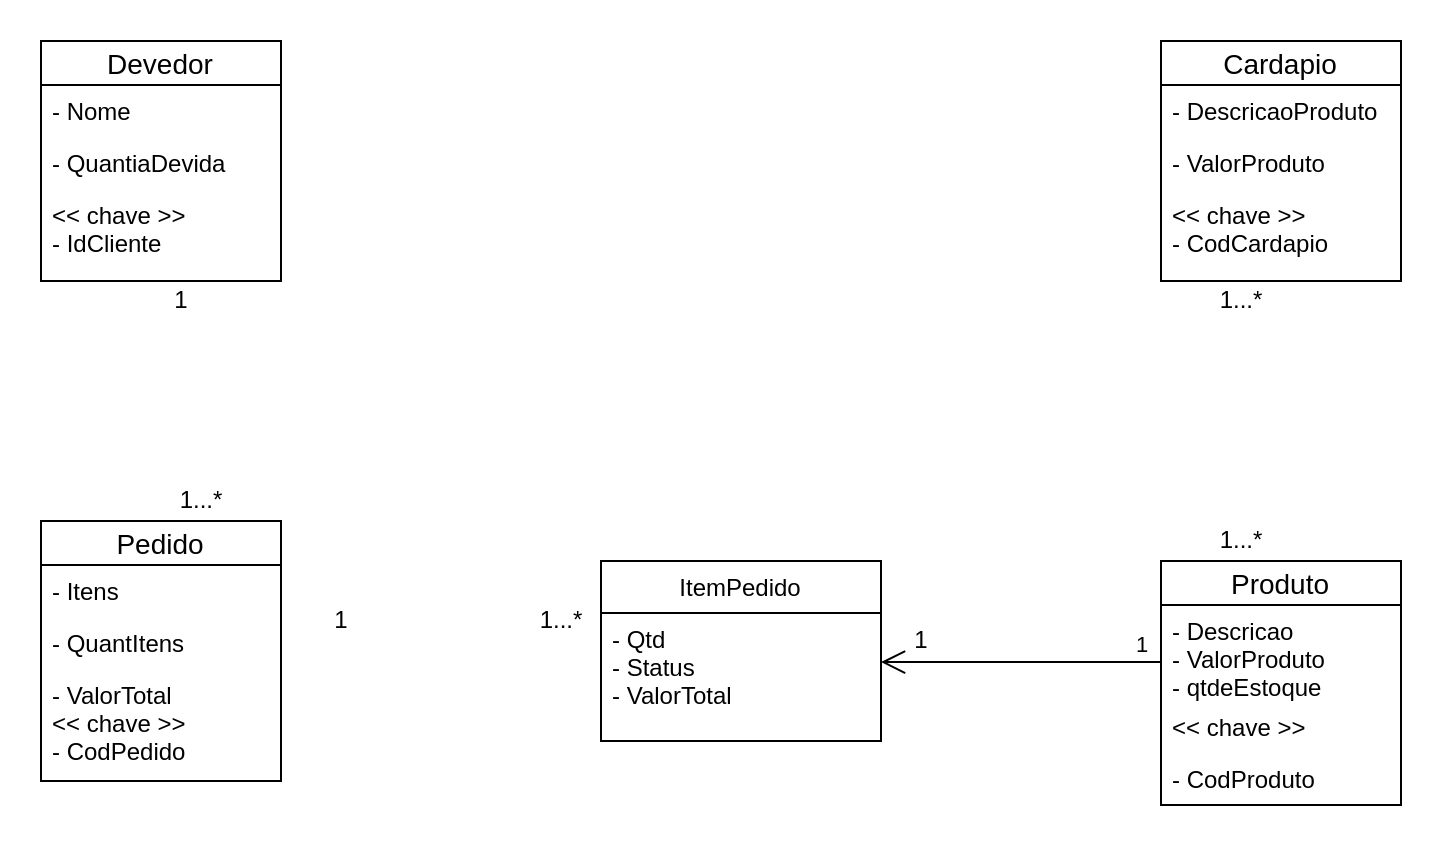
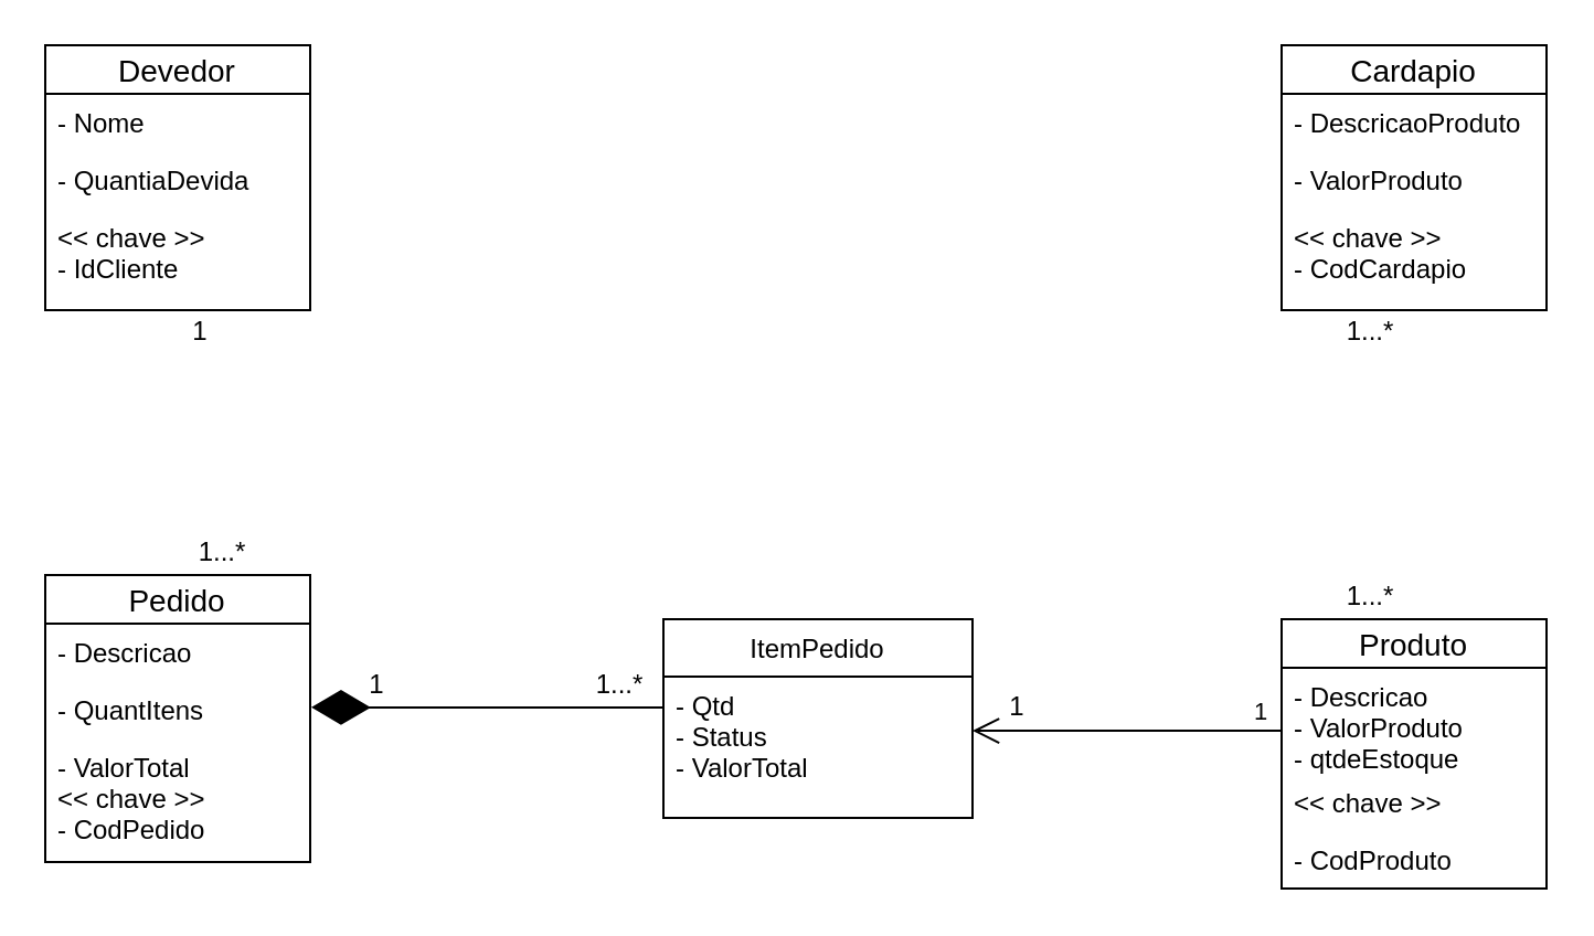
  <mxCell id="0" />
  <mxCell id="1" parent="0" />
  <mxCell id="2" value="1" style="endArrow=open;html=1;endSize=10;startArrow=none;startSize=14;startFill=0;edgeStyle=orthogonalEdgeStyle;align=left;verticalAlign=bottom;exitX=0;exitY=0.594;exitDx=0;exitDy=0;exitPerimeter=0;spacing=2;spacingLeft=6;" parent="1" source="15" target="13" edge="1"><mxGeometry x="-0.714" relative="1" as="geometry"><mxPoint x="570" y="309.5" as="sourcePoint" /><mxPoint x="450" y="320" as="targetPoint" /><mxPoint as="offset" /><Array as="points"><mxPoint x="580" y="330" /></Array></mxGeometry></mxCell>
  <mxCell id="3" value="Pedido" style="swimlane;fontStyle=0;childLayout=stackLayout;horizontal=1;startSize=22;horizontalStack=0;resizeParent=1;resizeParentMax=0;resizeLast=0;collapsible=1;marginBottom=0;align=center;fontSize=14;" parent="1" vertex="1"><mxGeometry x="20" y="260" width="120" height="130" as="geometry" /></mxCell>
- <mxCell id="4" value="- Itens" style="text;strokeColor=none;fillColor=none;spacingLeft=4;spacingRight=4;overflow=hidden;rotatable=0;points=[[0,0.5],[1,0.5]];portConstraint=eastwest;fontSize=12;" parent="3" vertex="1"><mxGeometry y="22" width="120" height="26" as="geometry" /></mxCell>
+ <mxCell id="4" value="- Descricao" style="text;strokeColor=none;fillColor=none;spacingLeft=4;spacingRight=4;overflow=hidden;rotatable=0;points=[[0,0.5],[1,0.5]];portConstraint=eastwest;fontSize=12;" parent="3" vertex="1"><mxGeometry y="22" width="120" height="26" as="geometry" /></mxCell>
  <mxCell id="5" value="- QuantItens" style="text;strokeColor=none;fillColor=none;spacingLeft=4;spacingRight=4;overflow=hidden;rotatable=0;points=[[0,0.5],[1,0.5]];portConstraint=eastwest;fontSize=12;" parent="3" vertex="1"><mxGeometry y="48" width="120" height="26" as="geometry" /></mxCell>
  <mxCell id="6" value="- ValorTotal&#10;&lt;&lt; chave &gt;&gt;&#10;- CodPedido" style="text;strokeColor=none;fillColor=none;spacingLeft=4;spacingRight=4;overflow=hidden;rotatable=0;points=[[0,0.5],[1,0.5]];portConstraint=eastwest;fontSize=12;" parent="3" vertex="1"><mxGeometry y="74" width="120" height="56" as="geometry" /></mxCell>
  <mxCell id="7" value="Cardapio" style="swimlane;fontStyle=0;childLayout=stackLayout;horizontal=1;startSize=22;horizontalStack=0;resizeParent=1;resizeParentMax=0;resizeLast=0;collapsible=1;marginBottom=0;align=center;fontSize=14;" parent="1" vertex="1"><mxGeometry x="580" y="20" width="120" height="120" as="geometry" /></mxCell>
  <mxCell id="8" value="- DescricaoProduto" style="text;strokeColor=none;fillColor=none;spacingLeft=4;spacingRight=4;overflow=hidden;rotatable=0;points=[[0,0.5],[1,0.5]];portConstraint=eastwest;fontSize=12;" parent="7" vertex="1"><mxGeometry y="22" width="120" height="26" as="geometry" /></mxCell>
  <mxCell id="9" value="- ValorProduto" style="text;strokeColor=none;fillColor=none;spacingLeft=4;spacingRight=4;overflow=hidden;rotatable=0;points=[[0,0.5],[1,0.5]];portConstraint=eastwest;fontSize=12;" parent="7" vertex="1"><mxGeometry y="48" width="120" height="26" as="geometry" /></mxCell>
  <mxCell id="10" value="&lt;&lt; chave &gt;&gt;&#10;- CodCardapio" style="text;strokeColor=none;fillColor=none;spacingLeft=4;spacingRight=4;overflow=hidden;rotatable=0;points=[[0,0.5],[1,0.5]];portConstraint=eastwest;fontSize=12;" parent="7" vertex="1"><mxGeometry y="74" width="120" height="46" as="geometry" /></mxCell>
+ <mxCell id="11" value="" style="endArrow=diamondThin;endFill=1;endSize=24;html=1;entryX=1.004;entryY=0.459;entryDx=0;entryDy=0;entryPerimeter=0;exitX=0.001;exitY=0.219;exitDx=0;exitDy=0;exitPerimeter=0;" parent="1" target="5" edge="1" source="13"><mxGeometry width="160" relative="1" as="geometry"><mxPoint x="300" y="319.5" as="sourcePoint" /><mxPoint x="180" y="319.5" as="targetPoint" /><Array as="points"><mxPoint x="220" y="320" /></Array></mxGeometry></mxCell>
  <mxCell id="12" value="ItemPedido" style="swimlane;fontStyle=0;childLayout=stackLayout;horizontal=1;startSize=26;fillColor=none;horizontalStack=0;resizeParent=1;resizeParentMax=0;resizeLast=0;collapsible=1;marginBottom=0;" parent="1" vertex="1"><mxGeometry x="300" y="280" width="140" height="90" as="geometry" /></mxCell>
  <mxCell id="13" value="- Qtd&#10;- Status&#10;- ValorTotal" style="text;strokeColor=none;fillColor=none;align=left;verticalAlign=top;spacingLeft=4;spacingRight=4;overflow=hidden;rotatable=0;points=[[0,0.5],[1,0.5]];portConstraint=eastwest;" parent="12" vertex="1"><mxGeometry y="26" width="140" height="64" as="geometry" /></mxCell>
  <mxCell id="14" value="Produto" style="swimlane;fontStyle=0;childLayout=stackLayout;horizontal=1;startSize=22;horizontalStack=0;resizeParent=1;resizeParentMax=0;resizeLast=0;collapsible=1;marginBottom=0;align=center;fontSize=14;" parent="1" vertex="1"><mxGeometry x="580" y="280" width="120" height="122" as="geometry" /></mxCell>
  <mxCell id="15" value="- Descricao&#10;- ValorProduto&#10;- qtdeEstoque" style="text;strokeColor=none;fillColor=none;spacingLeft=4;spacingRight=4;overflow=hidden;rotatable=0;points=[[0,0.5],[1,0.5]];portConstraint=eastwest;fontSize=12;" parent="14" vertex="1"><mxGeometry y="22" width="120" height="48" as="geometry" /></mxCell>
  <mxCell id="16" value="&lt;&lt; chave &gt;&gt;" style="text;strokeColor=none;fillColor=none;spacingLeft=4;spacingRight=4;overflow=hidden;rotatable=0;points=[[0,0.5],[1,0.5]];portConstraint=eastwest;fontSize=12;" parent="14" vertex="1"><mxGeometry y="70" width="120" height="26" as="geometry" /></mxCell>
  <mxCell id="17" value="- CodProduto" style="text;strokeColor=none;fillColor=none;spacingLeft=4;spacingRight=4;overflow=hidden;rotatable=0;points=[[0,0.5],[1,0.5]];portConstraint=eastwest;fontSize=12;" parent="14" vertex="1"><mxGeometry y="96" width="120" height="26" as="geometry" /></mxCell>
  <mxCell id="18" value="1...*" style="text;html=1;align=center;verticalAlign=middle;resizable=0;points=[];autosize=1;" parent="1" vertex="1"><mxGeometry x="80" y="240" width="40" height="20" as="geometry" /></mxCell>
  <mxCell id="19" value="Devedor" style="swimlane;fontStyle=0;childLayout=stackLayout;horizontal=1;startSize=22;horizontalStack=0;resizeParent=1;resizeParentMax=0;resizeLast=0;collapsible=1;marginBottom=0;align=center;fontSize=14;" parent="1" vertex="1"><mxGeometry x="20" y="20" width="120" height="120" as="geometry" /></mxCell>
  <mxCell id="20" value="- Nome" style="text;strokeColor=none;fillColor=none;spacingLeft=4;spacingRight=4;overflow=hidden;rotatable=0;points=[[0,0.5],[1,0.5]];portConstraint=eastwest;fontSize=12;" parent="19" vertex="1"><mxGeometry y="22" width="120" height="26" as="geometry" /></mxCell>
  <mxCell id="21" value="- QuantiaDevida" style="text;strokeColor=none;fillColor=none;spacingLeft=4;spacingRight=4;overflow=hidden;rotatable=0;points=[[0,0.5],[1,0.5]];portConstraint=eastwest;fontSize=12;" parent="19" vertex="1"><mxGeometry y="48" width="120" height="26" as="geometry" /></mxCell>
  <mxCell id="22" value="&lt;&lt; chave &gt;&gt;&#10;- IdCliente" style="text;strokeColor=none;fillColor=none;spacingLeft=4;spacingRight=4;overflow=hidden;rotatable=0;points=[[0,0.5],[1,0.5]];portConstraint=eastwest;fontSize=12;" parent="19" vertex="1"><mxGeometry y="74" width="120" height="46" as="geometry" /></mxCell>
  <mxCell id="23" value="1" style="text;html=1;align=center;verticalAlign=middle;resizable=0;points=[];autosize=1;" vertex="1" parent="1"><mxGeometry x="80" y="140" width="20" height="20" as="geometry" /></mxCell>
  <mxCell id="24" value="1" style="text;html=1;align=center;verticalAlign=middle;resizable=0;points=[];autosize=1;" vertex="1" parent="1"><mxGeometry x="450" y="310" width="20" height="20" as="geometry" /></mxCell>
  <mxCell id="25" value="1" style="text;html=1;align=center;verticalAlign=middle;resizable=0;points=[];autosize=1;" vertex="1" parent="1"><mxGeometry x="160" y="300" width="20" height="20" as="geometry" /></mxCell>
  <mxCell id="26" value="1...*" style="text;html=1;align=center;verticalAlign=middle;resizable=0;points=[];autosize=1;" vertex="1" parent="1"><mxGeometry x="260" y="300" width="40" height="20" as="geometry" /></mxCell>
  <mxCell id="27" value="1...*" style="text;html=1;align=center;verticalAlign=middle;resizable=0;points=[];autosize=1;" vertex="1" parent="1"><mxGeometry x="600" y="140" width="40" height="20" as="geometry" /></mxCell>
  <mxCell id="28" value="1...*" style="text;html=1;align=center;verticalAlign=middle;resizable=0;points=[];autosize=1;" vertex="1" parent="1"><mxGeometry x="600" y="260" width="40" height="20" as="geometry" /></mxCell>
